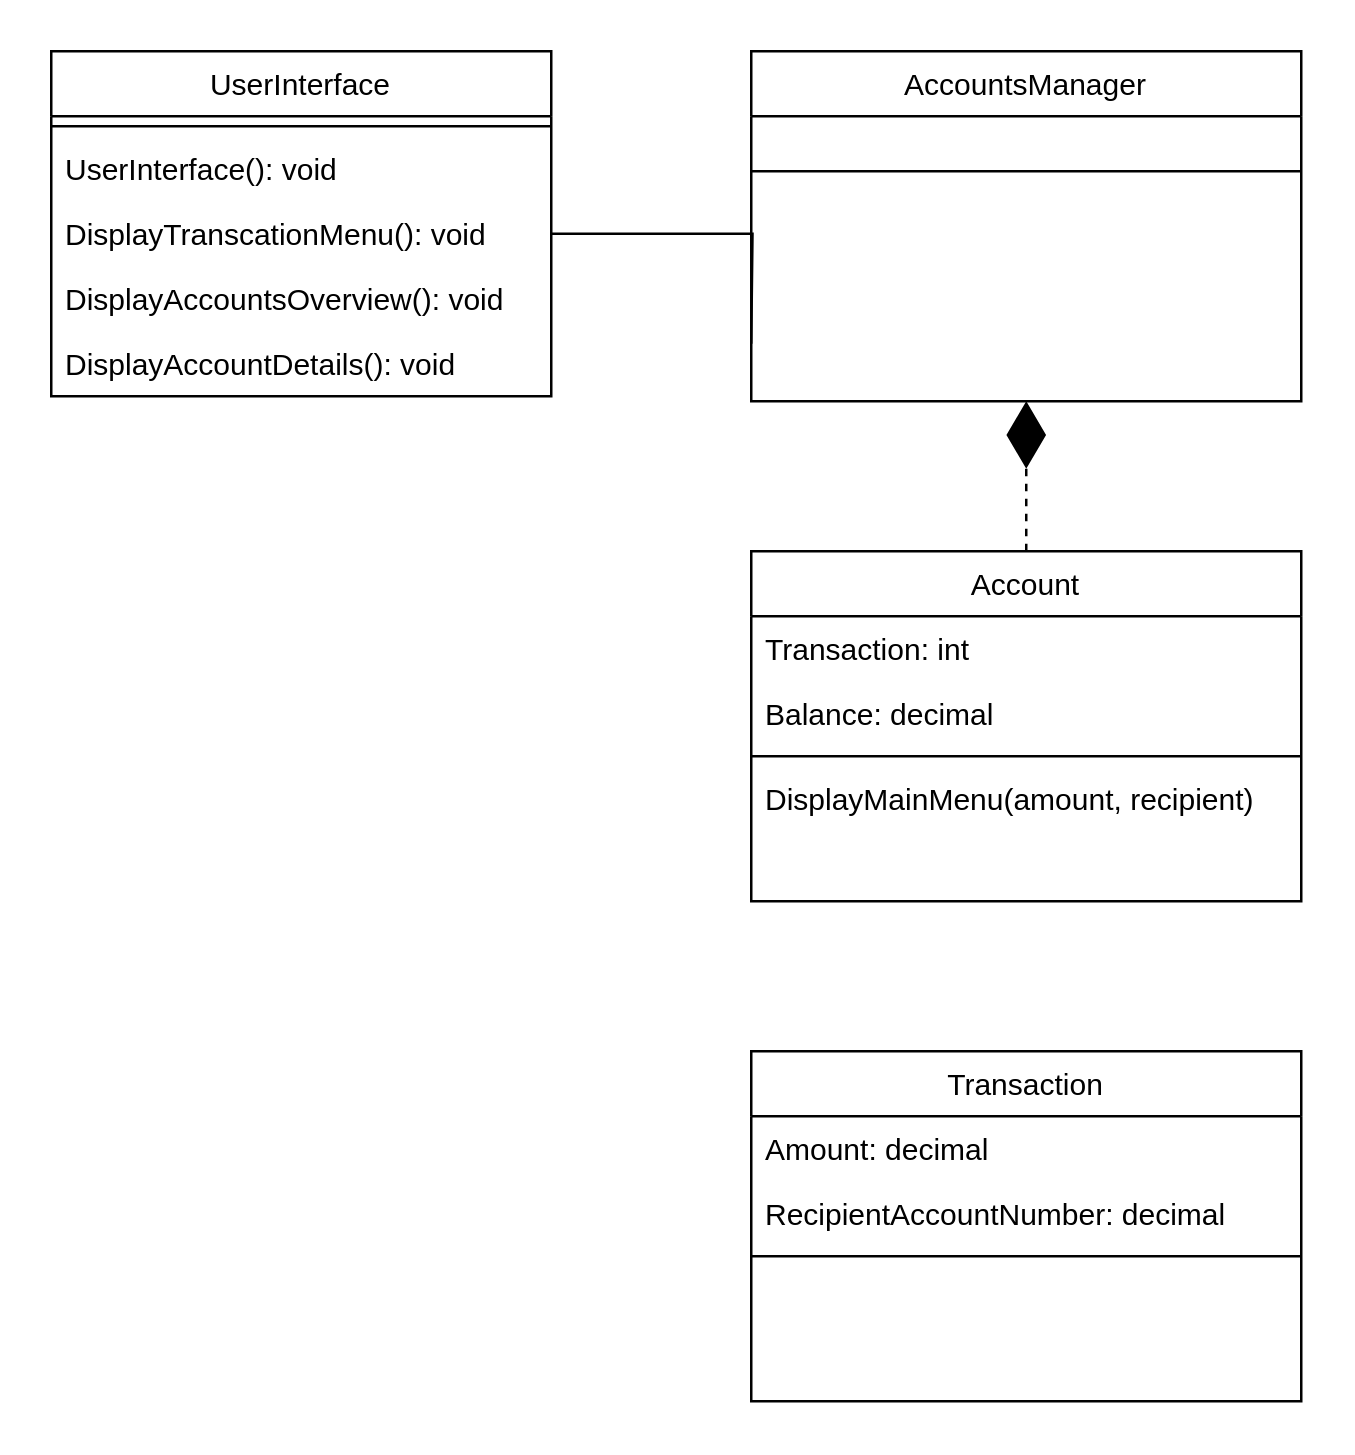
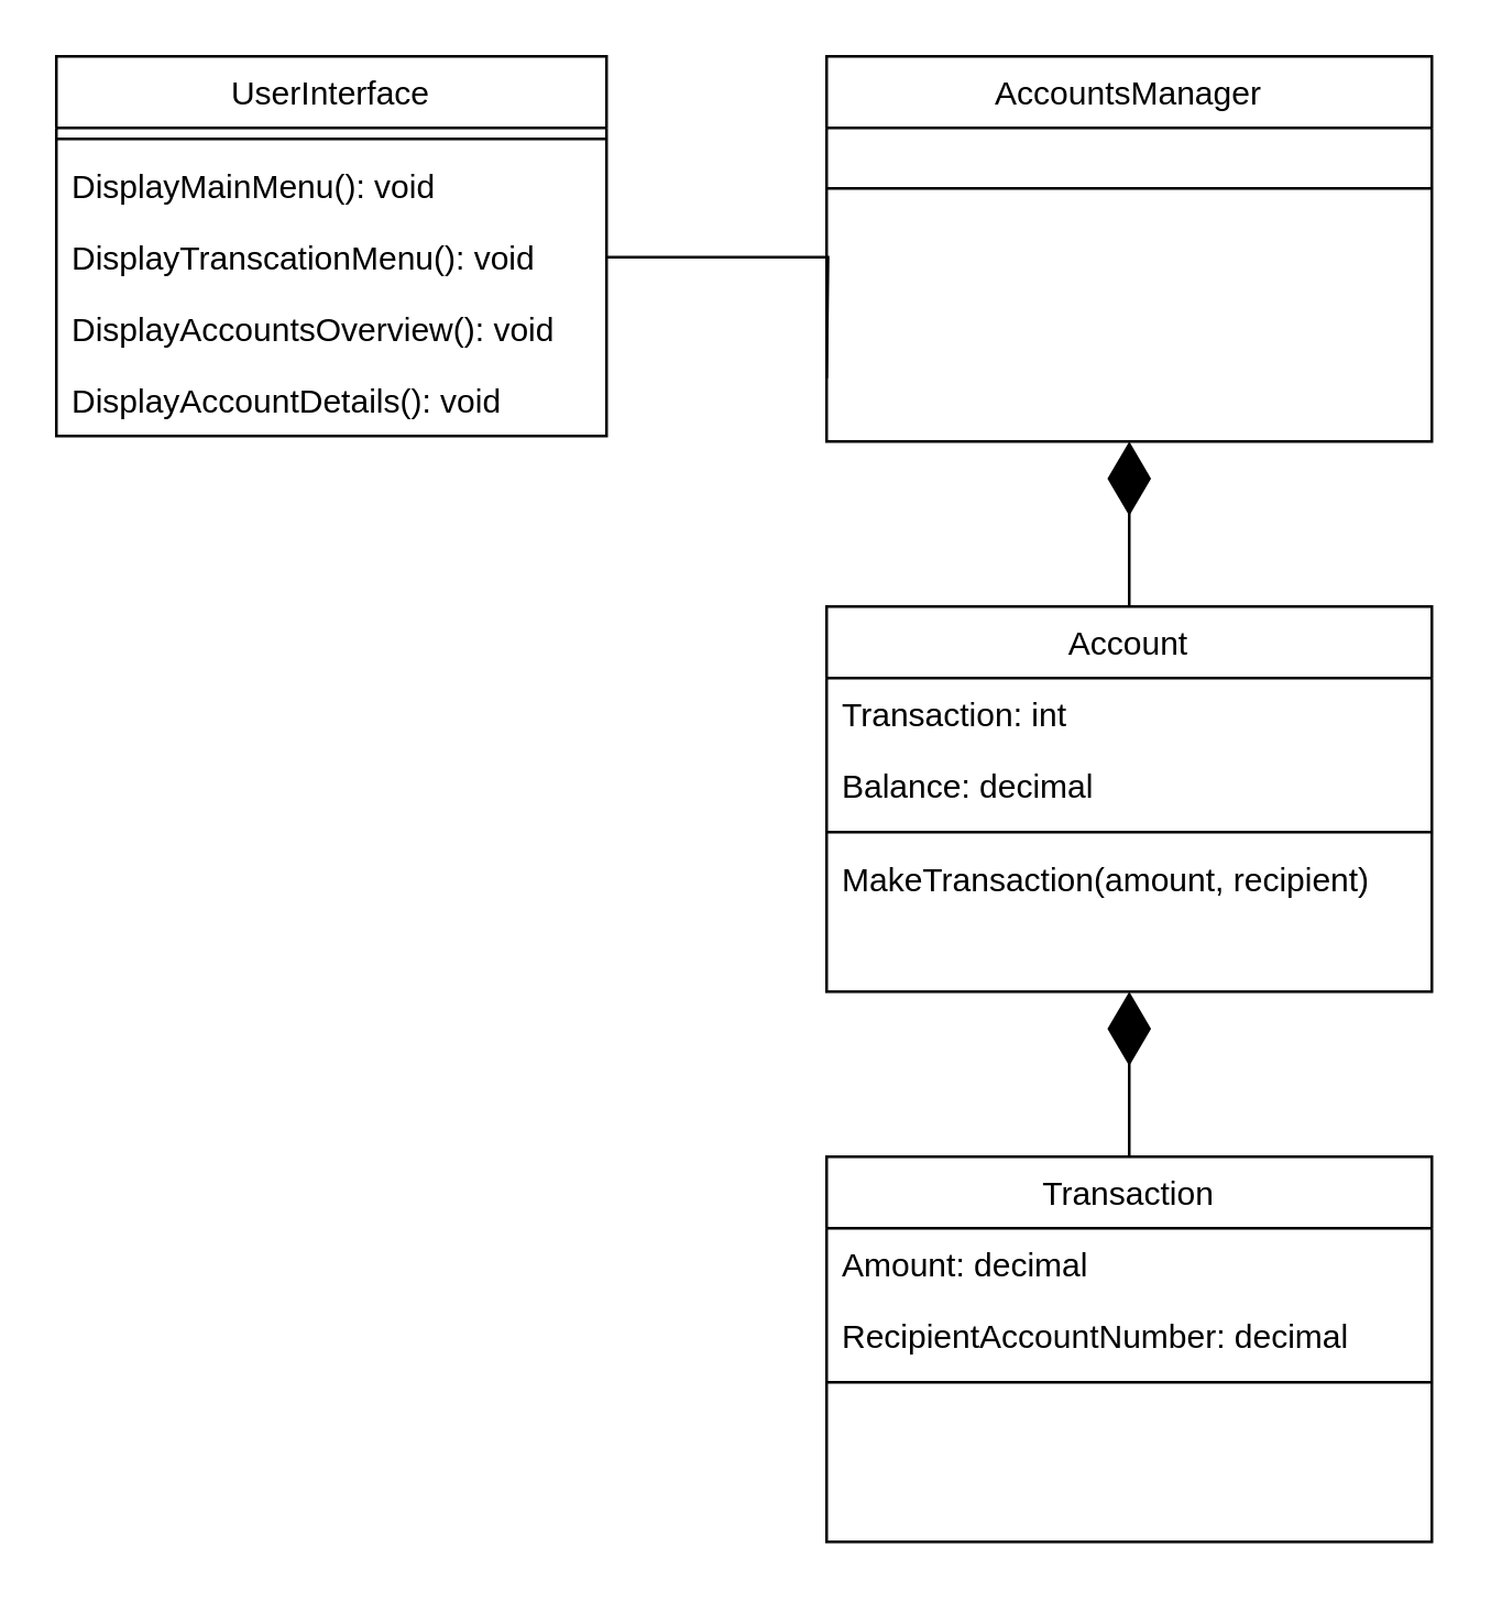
  <mxCell id="0" />
  <mxCell id="1" parent="0" />
  <mxCell id="2" value="UserInterface" style="swimlane;fontStyle=0;align=center;verticalAlign=top;childLayout=stackLayout;horizontal=1;startSize=26;horizontalStack=0;resizeParent=1;resizeLast=0;collapsible=1;marginBottom=0;rounded=0;shadow=0;strokeWidth=1;" parent="1" vertex="1"><mxGeometry x="20" y="20" width="200" height="138" as="geometry"><mxRectangle x="220" y="120" width="160" height="26" as="alternateBounds" /></mxGeometry></mxCell>
  <mxCell id="3" value="" style="line;html=1;strokeWidth=1;align=left;verticalAlign=middle;spacingTop=-1;spacingLeft=3;spacingRight=3;rotatable=0;labelPosition=right;points=[];portConstraint=eastwest;" parent="2" vertex="1"><mxGeometry y="26" width="200" height="8" as="geometry" /></mxCell>
- <mxCell id="4" value="UserInterface(): void" style="text;align=left;verticalAlign=top;spacingLeft=4;spacingRight=4;overflow=hidden;rotatable=0;points=[[0,0.5],[1,0.5]];portConstraint=eastwest;" parent="2" vertex="1"><mxGeometry y="34" width="200" height="26" as="geometry" /></mxCell>
+ <mxCell id="4" value="DisplayMainMenu(): void" style="text;align=left;verticalAlign=top;spacingLeft=4;spacingRight=4;overflow=hidden;rotatable=0;points=[[0,0.5],[1,0.5]];portConstraint=eastwest;" parent="2" vertex="1"><mxGeometry y="34" width="200" height="26" as="geometry" /></mxCell>
  <mxCell id="5" value="DisplayTranscationMenu(): void" style="text;align=left;verticalAlign=top;spacingLeft=4;spacingRight=4;overflow=hidden;rotatable=0;points=[[0,0.5],[1,0.5]];portConstraint=eastwest;" vertex="1" parent="2"><mxGeometry y="60" width="200" height="26" as="geometry" /></mxCell>
  <mxCell id="6" value="DisplayAccountsOverview(): void" style="text;align=left;verticalAlign=top;spacingLeft=4;spacingRight=4;overflow=hidden;rotatable=0;points=[[0,0.5],[1,0.5]];portConstraint=eastwest;" vertex="1" parent="2"><mxGeometry y="86" width="200" height="26" as="geometry" /></mxCell>
  <mxCell id="7" value="DisplayAccountDetails(): void" style="text;align=left;verticalAlign=top;spacingLeft=4;spacingRight=4;overflow=hidden;rotatable=0;points=[[0,0.5],[1,0.5]];portConstraint=eastwest;" vertex="1" parent="2"><mxGeometry y="112" width="200" height="26" as="geometry" /></mxCell>
  <mxCell id="8" value="AccountsManager" style="swimlane;fontStyle=0;align=center;verticalAlign=top;childLayout=stackLayout;horizontal=1;startSize=26;horizontalStack=0;resizeParent=1;resizeLast=0;collapsible=1;marginBottom=0;rounded=0;shadow=0;strokeWidth=1;" parent="1" vertex="1"><mxGeometry x="300" y="20" width="220" height="140" as="geometry"><mxRectangle x="550" y="140" width="160" height="26" as="alternateBounds" /></mxGeometry></mxCell>
  <mxCell id="9" value="" style="line;html=1;strokeWidth=1;align=left;verticalAlign=middle;spacingTop=-1;spacingLeft=3;spacingRight=3;rotatable=0;labelPosition=right;points=[];portConstraint=eastwest;" parent="8" vertex="1"><mxGeometry y="26" width="220" height="44" as="geometry" /></mxCell>
  <mxCell id="10" value="Account" style="swimlane;fontStyle=0;align=center;verticalAlign=top;childLayout=stackLayout;horizontal=1;startSize=26;horizontalStack=0;resizeParent=1;resizeLast=0;collapsible=1;marginBottom=0;rounded=0;shadow=0;strokeWidth=1;" vertex="1" parent="1"><mxGeometry x="300" y="220" width="220" height="140" as="geometry"><mxRectangle x="510" y="400" width="160" height="26" as="alternateBounds" /></mxGeometry></mxCell>
  <mxCell id="11" value="Transaction: int" style="text;align=left;verticalAlign=top;spacingLeft=4;spacingRight=4;overflow=hidden;rotatable=0;points=[[0,0.5],[1,0.5]];portConstraint=eastwest;rounded=0;shadow=0;html=0;" vertex="1" parent="10"><mxGeometry y="26" width="220" height="26" as="geometry" /></mxCell>
  <mxCell id="12" value="Balance: decimal" style="text;align=left;verticalAlign=top;spacingLeft=4;spacingRight=4;overflow=hidden;rotatable=0;points=[[0,0.5],[1,0.5]];portConstraint=eastwest;" vertex="1" parent="10"><mxGeometry y="52" width="220" height="26" as="geometry" /></mxCell>
  <mxCell id="13" value="" style="line;html=1;strokeWidth=1;align=left;verticalAlign=middle;spacingTop=-1;spacingLeft=3;spacingRight=3;rotatable=0;labelPosition=right;points=[];portConstraint=eastwest;" vertex="1" parent="10"><mxGeometry y="78" width="220" height="8" as="geometry" /></mxCell>
- <mxCell id="14" value="DisplayMainMenu(amount, recipient)" style="text;align=left;verticalAlign=top;spacingLeft=4;spacingRight=4;overflow=hidden;rotatable=0;points=[[0,0.5],[1,0.5]];portConstraint=eastwest;" vertex="1" parent="10"><mxGeometry y="86" width="220" height="26" as="geometry" /></mxCell>
+ <mxCell id="14" value="MakeTransaction(amount, recipient)" style="text;align=left;verticalAlign=top;spacingLeft=4;spacingRight=4;overflow=hidden;rotatable=0;points=[[0,0.5],[1,0.5]];portConstraint=eastwest;" vertex="1" parent="10"><mxGeometry y="86" width="220" height="26" as="geometry" /></mxCell>
  <mxCell id="15" style="edgeStyle=orthogonalEdgeStyle;rounded=0;orthogonalLoop=1;jettySize=auto;html=1;exitX=1;exitY=0.5;exitDx=0;exitDy=0;entryX=0;entryY=0.5;entryDx=0;entryDy=0;endArrow=none;endFill=0;" edge="1" parent="1" source="5"><mxGeometry relative="1" as="geometry"><mxPoint x="300" y="137" as="targetPoint" /></mxGeometry></mxCell>
- <mxCell id="16" value="" style="endArrow=diamondThin;endFill=1;endSize=24;html=1;rounded=0;strokeWidth=1;entryX=0.5;entryY=1;entryDx=0;entryDy=0;exitX=0.5;exitY=0;exitDx=0;exitDy=0;dashed=1;" edge="1" parent="1" source="10" target="8"><mxGeometry width="160" relative="1" as="geometry"><mxPoint x="160" y="240" as="sourcePoint" /><mxPoint x="320" y="240" as="targetPoint" /></mxGeometry></mxCell>
+ <mxCell id="16" value="" style="endArrow=diamondThin;endFill=1;endSize=24;html=1;rounded=0;strokeWidth=1;entryX=0.5;entryY=1;entryDx=0;entryDy=0;exitX=0.5;exitY=0;exitDx=0;exitDy=0;" edge="1" parent="1" source="10" target="8"><mxGeometry width="160" relative="1" as="geometry"><mxPoint x="160" y="240" as="sourcePoint" /><mxPoint x="320" y="240" as="targetPoint" /></mxGeometry></mxCell>
  <mxCell id="17" value="Transaction" style="swimlane;fontStyle=0;align=center;verticalAlign=top;childLayout=stackLayout;horizontal=1;startSize=26;horizontalStack=0;resizeParent=1;resizeLast=0;collapsible=1;marginBottom=0;rounded=0;shadow=0;strokeWidth=1;" vertex="1" parent="1"><mxGeometry x="300" y="420" width="220" height="140" as="geometry"><mxRectangle x="510" y="400" width="160" height="26" as="alternateBounds" /></mxGeometry></mxCell>
  <mxCell id="18" value="Amount: decimal" style="text;align=left;verticalAlign=top;spacingLeft=4;spacingRight=4;overflow=hidden;rotatable=0;points=[[0,0.5],[1,0.5]];portConstraint=eastwest;rounded=0;shadow=0;html=0;" vertex="1" parent="17"><mxGeometry y="26" width="220" height="26" as="geometry" /></mxCell>
  <mxCell id="19" value="RecipientAccountNumber: decimal" style="text;align=left;verticalAlign=top;spacingLeft=4;spacingRight=4;overflow=hidden;rotatable=0;points=[[0,0.5],[1,0.5]];portConstraint=eastwest;" vertex="1" parent="17"><mxGeometry y="52" width="220" height="26" as="geometry" /></mxCell>
  <mxCell id="20" value="" style="line;html=1;strokeWidth=1;align=left;verticalAlign=middle;spacingTop=-1;spacingLeft=3;spacingRight=3;rotatable=0;labelPosition=right;points=[];portConstraint=eastwest;" vertex="1" parent="17"><mxGeometry y="78" width="220" height="8" as="geometry" /></mxCell>
+ <mxCell id="21" value="" style="endArrow=diamondThin;endFill=1;endSize=24;html=1;rounded=0;strokeWidth=1;entryX=0.5;entryY=1;entryDx=0;entryDy=0;exitX=0.5;exitY=0;exitDx=0;exitDy=0;" edge="1" parent="1" source="17" target="10"><mxGeometry width="160" relative="1" as="geometry"><mxPoint x="420" y="230" as="sourcePoint" /><mxPoint x="420" y="170" as="targetPoint" /></mxGeometry></mxCell>
